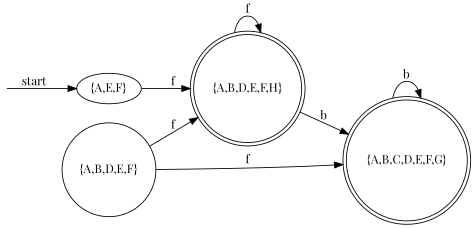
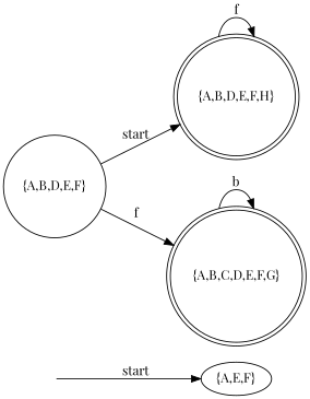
  digraph {
    fontname="Playfair Display"
    rankdir=LR
    node [fontname="Playfair Display" shape=doublecircle]
    edge [fontname="Playfair Display"]
    __start [shape=point style=invis]
    "{A,E,F}" [shape=""]
    "{A,B,D,E,F,H}"
    "{A,B,C,D,E,F,G}"
    "{A,B,D,E,F}" [shape=circle]
    __start -> "{A,E,F}" [label=start]
-   "{A,E,F}" -> "{A,B,D,E,F,H}" [label=f]
    "{A,B,D,E,F,H}" -> "{A,B,D,E,F,H}" [label=f]
-   "{A,B,D,E,F,H}" -> "{A,B,C,D,E,F,G}" [label=b]
    "{A,B,C,D,E,F,G}" -> "{A,B,C,D,E,F,G}" [label=b]
-   "{A,B,D,E,F}" -> "{A,B,D,E,F,H}" [label=f]
+   "{A,B,D,E,F}" -> "{A,B,D,E,F,H}" [label=start]
    "{A,B,D,E,F}" -> "{A,B,C,D,E,F,G}" [label=f]
  }
